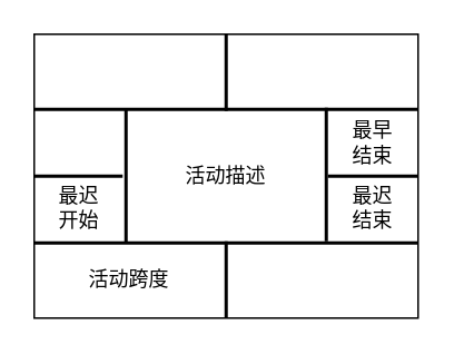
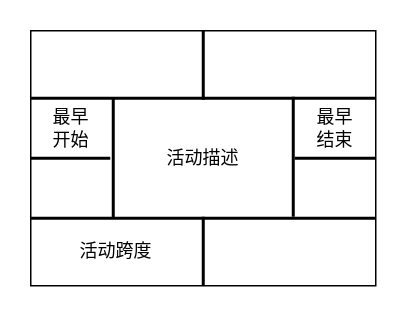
  <mxCell id="0" />
  <mxCell id="1" parent="0" />
  <mxCell id="2" value="" style="rounded=0;whiteSpace=wrap;html=1;" vertex="1" parent="1"><mxGeometry x="20" y="20" width="230" height="170" as="geometry" /></mxCell>
  <mxCell id="3" value="" style="line;strokeWidth=2;html=1;" vertex="1" parent="1"><mxGeometry x="20" y="60" width="230" height="10" as="geometry" /></mxCell>
  <mxCell id="4" value="" style="line;strokeWidth=2;html=1;" vertex="1" parent="1"><mxGeometry x="20" y="140" width="230" height="10" as="geometry" /></mxCell>
  <mxCell id="5" value="" style="line;strokeWidth=2;direction=south;html=1;" vertex="1" parent="1"><mxGeometry x="130" y="20" width="10" height="46" as="geometry" /></mxCell>
  <mxCell id="6" value="" style="line;strokeWidth=2;direction=south;html=1;" vertex="1" parent="1"><mxGeometry x="130" y="144" width="10" height="46" as="geometry" /></mxCell>
  <mxCell id="7" value="" style="line;strokeWidth=2;direction=south;html=1;" vertex="1" parent="1"><mxGeometry x="70" y="65" width="10" height="80" as="geometry" /></mxCell>
  <mxCell id="8" value="" style="line;strokeWidth=2;direction=south;html=1;" vertex="1" parent="1"><mxGeometry x="190" y="64" width="10" height="80" as="geometry" /></mxCell>
  <mxCell id="9" value="" style="line;strokeWidth=2;html=1;" vertex="1" parent="1"><mxGeometry x="20" y="100" width="53" height="10" as="geometry" /></mxCell>
  <mxCell id="10" value="" style="line;strokeWidth=2;html=1;" vertex="1" parent="1"><mxGeometry x="196" y="100" width="54" height="10" as="geometry" /></mxCell>
  <mxCell id="11" value="活动描述" style="text;html=1;strokeColor=none;fillColor=none;align=center;verticalAlign=middle;whiteSpace=wrap;rounded=0;" vertex="1" parent="1"><mxGeometry x="85" y="70" width="100" height="70" as="geometry" /></mxCell>
+ <mxCell id="12" value="最早开始" style="text;html=1;strokeColor=none;fillColor=none;align=center;verticalAlign=middle;whiteSpace=wrap;rounded=0;" vertex="1" parent="1"><mxGeometry x="31.5" y="75" width="30" height="20" as="geometry" /></mxCell>
  <mxCell id="13" value="最早结束" style="text;html=1;strokeColor=none;fillColor=none;align=center;verticalAlign=middle;whiteSpace=wrap;rounded=0;" vertex="1" parent="1"><mxGeometry x="208" y="75" width="30" height="20" as="geometry" /></mxCell>
- <mxCell id="14" value="最迟开始" style="text;html=1;strokeColor=none;fillColor=none;align=center;verticalAlign=middle;whiteSpace=wrap;rounded=0;" vertex="1" parent="1"><mxGeometry x="31.5" y="114" width="30" height="20" as="geometry" /></mxCell>
- <mxCell id="15" value="最迟结束" style="text;html=1;strokeColor=none;fillColor=none;align=center;verticalAlign=middle;whiteSpace=wrap;rounded=0;" vertex="1" parent="1"><mxGeometry x="208" y="114" width="30" height="20" as="geometry" /></mxCell>
  <mxCell id="16" value="活动跨度" style="text;html=1;strokeColor=none;fillColor=none;align=center;verticalAlign=middle;whiteSpace=wrap;rounded=0;" vertex="1" parent="1"><mxGeometry x="31.5" y="157" width="90" height="20" as="geometry" /></mxCell>
